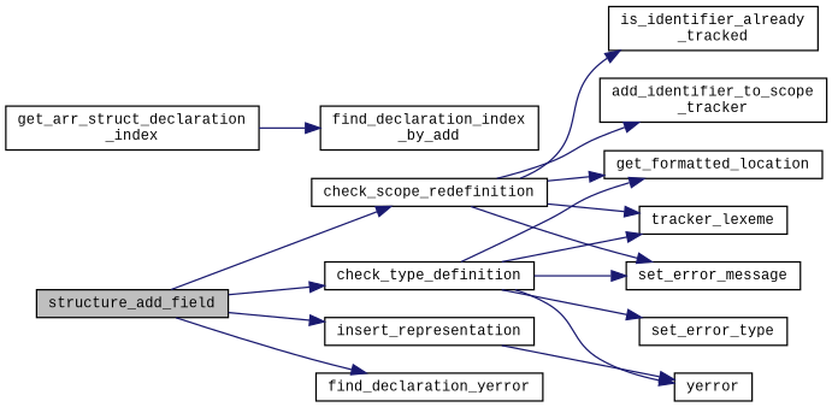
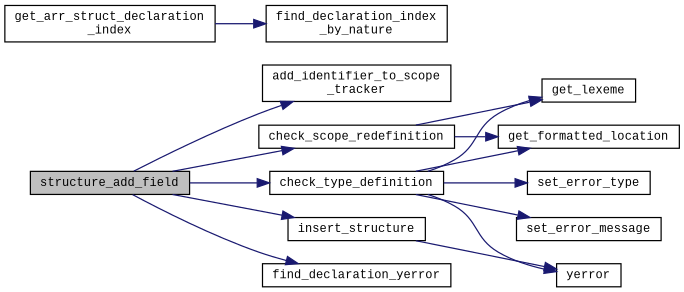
  digraph {
    fontname="Liberation Mono"
    rankdir=LR
    node [color=black fillcolor=white fontname="Liberation Mono" fontsize=10 shape=record style=filled]
    edge [color=midnightblue fontname="Liberation Mono" fontsize=10 labelfontname=Helvetica labelfontsize=10 style=solid]
    n1 [fillcolor=grey75 fontcolor=black height=0.2 label=structure_add_field width=0.4]
    n2 [height=0.2 label="add_identifier_to_scope\l_tracker" width=0.4]
    n3 [height=0.2 label=check_scope_redefinition width=0.4]
    n4 [height=0.2 label=check_type_definition width=0.4]
    n5 [height=0.2 label=find_declaration_yerror width=0.4]
-   n6 [height=0.2 label=insert_representation width=0.4]
+   n6 [height=0.2 label=insert_structure width=0.4]
    n7 [height=0.2 label=get_formatted_location width=0.4]
-   n8 [height=0.2 label=tracker_lexeme width=0.4]
-   n9 [height=0.2 label="is_identifier_already\l_tracked" width=0.4]
+   n8 [height=0.2 label=get_lexeme width=0.4]
    n10 [height=0.2 label=set_error_message width=0.4]
    n11 [height=0.2 label=set_error_type width=0.4]
    n12 [height=0.2 label=yerror width=0.4]
    n13 [height=0.2 label="get_arr_struct_declaration\l_index" width=0.4]
-   n14 [height=0.2 label="find_declaration_index\l_by_add" width=0.4]
-   n3 -> n2
+   n14 [height=0.2 label="find_declaration_index\l_by_nature" width=0.4]
+   n1 -> n2
    n1 -> n3
    n1 -> n4
    n1 -> n5
    n1 -> n6
    n3 -> n7
    n3 -> n8
-   n3 -> n9
-   n3 -> n10
    n4 -> n7
    n4 -> n8
    n4 -> n10
    n4 -> n11
    n4 -> n12
    n6 -> n12
    n13 -> n14
  }
